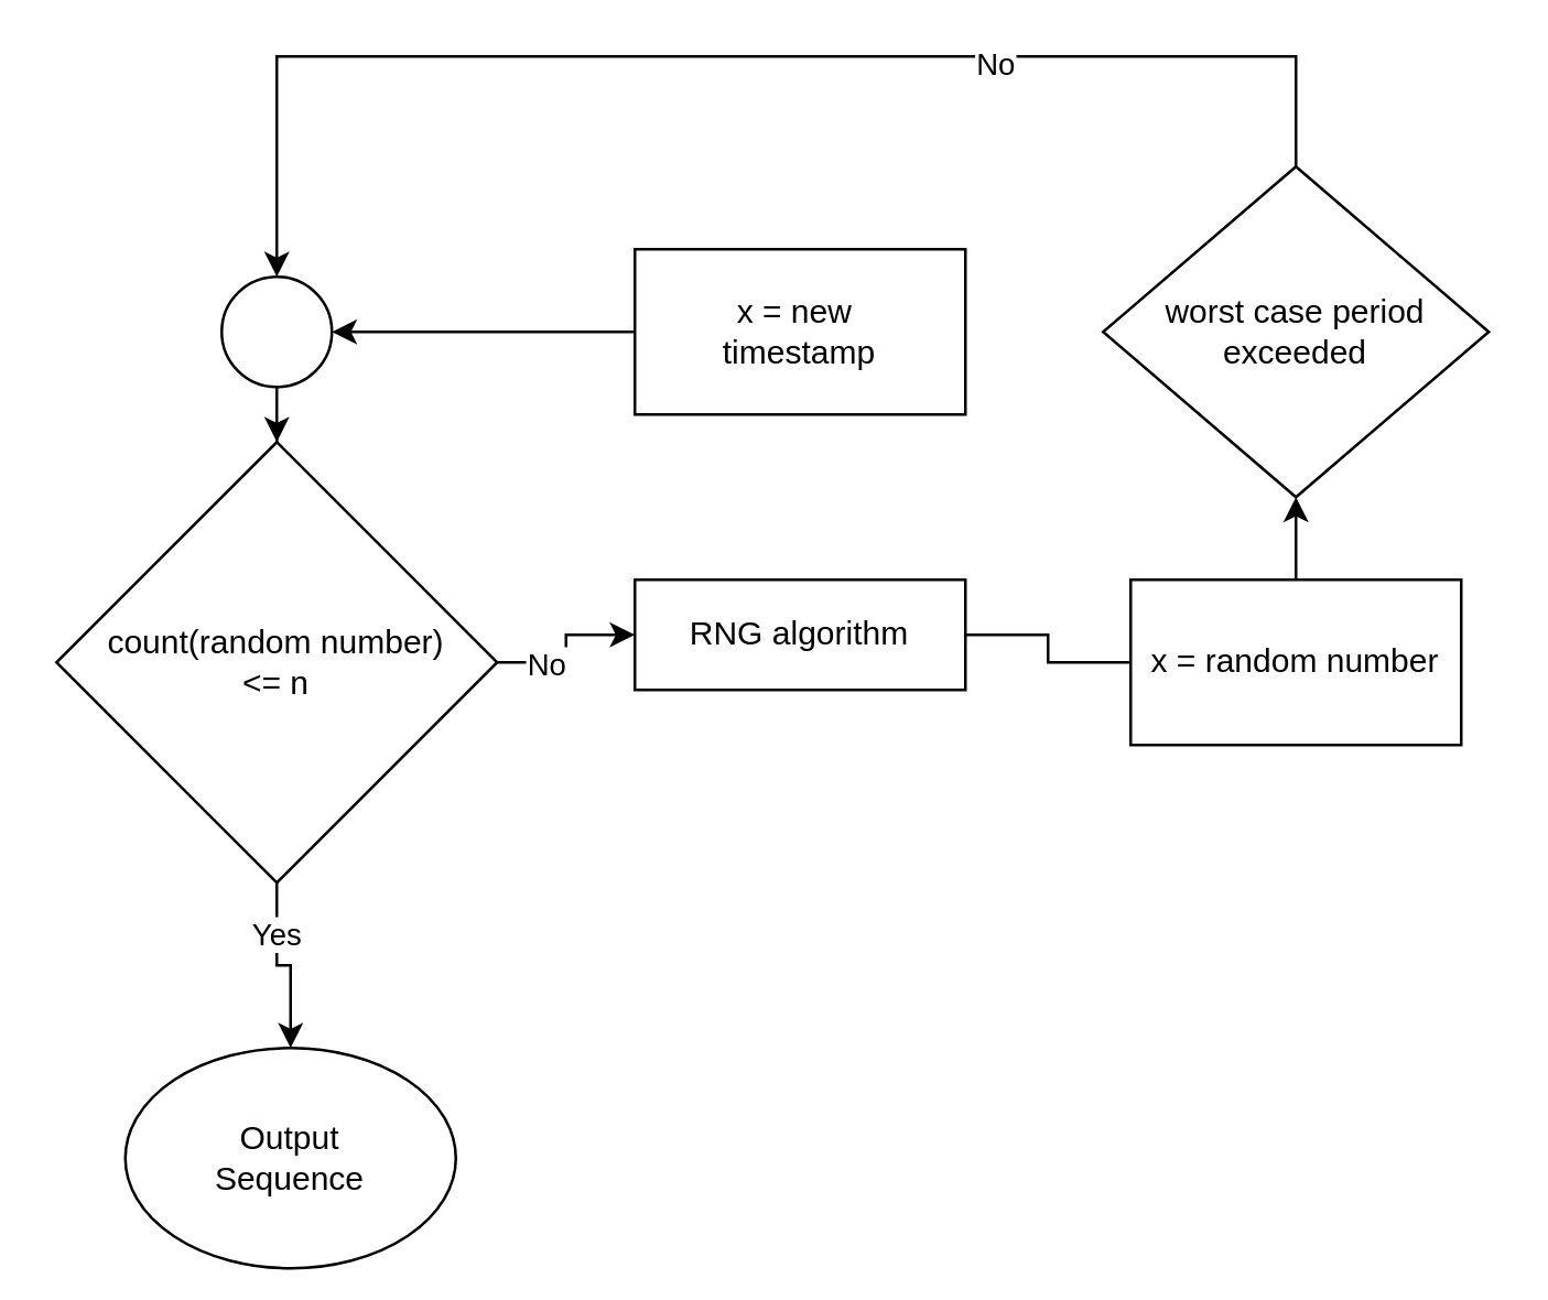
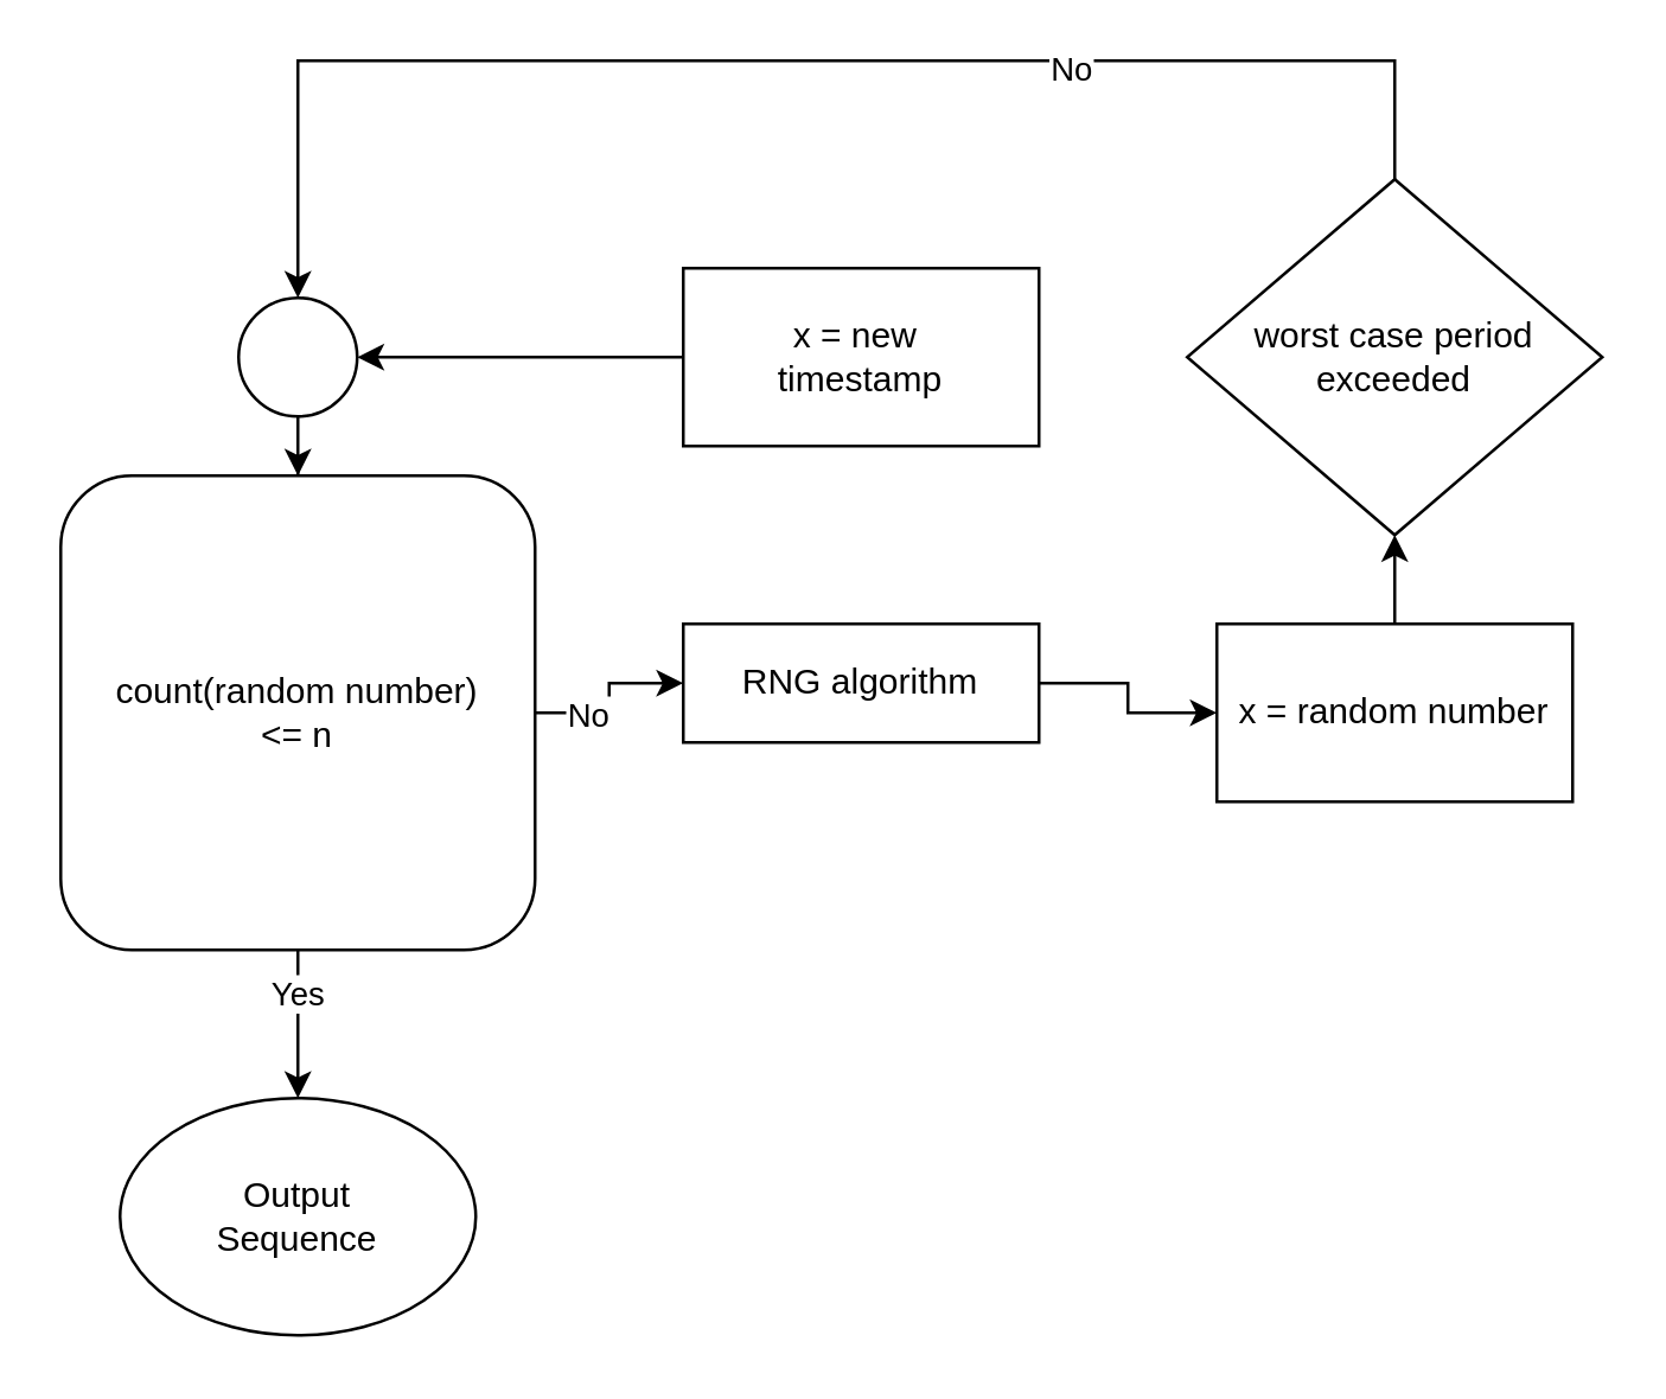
  <mxCell id="0" />
  <mxCell id="1" parent="0" />
- <mxCell id="2" value="" style="edgeStyle=orthogonalEdgeStyle;rounded=0;orthogonalLoop=1;jettySize=auto;html=1;endArrow=none;" edge="1" parent="1" source="3" target="5"><mxGeometry relative="1" as="geometry" /></mxCell>
+ <mxCell id="2" value="" style="edgeStyle=orthogonalEdgeStyle;rounded=0;orthogonalLoop=1;jettySize=auto;html=1;" edge="1" parent="1" source="3" target="5"><mxGeometry relative="1" as="geometry" /></mxCell>
  <mxCell id="3" value="RNG algorithm" style="whiteSpace=wrap;html=1;rounded=0;" vertex="1" parent="1"><mxGeometry x="230" y="210" width="120" height="40" as="geometry" /></mxCell>
  <mxCell id="4" value="" style="edgeStyle=orthogonalEdgeStyle;rounded=0;orthogonalLoop=1;jettySize=auto;html=1;" edge="1" parent="1" source="5" target="8"><mxGeometry relative="1" as="geometry" /></mxCell>
  <mxCell id="5" value="x = random number" style="whiteSpace=wrap;html=1;rounded=0;" vertex="1" parent="1"><mxGeometry x="410" y="210" width="120" height="60" as="geometry" /></mxCell>
  <mxCell id="6" style="edgeStyle=orthogonalEdgeStyle;rounded=0;orthogonalLoop=1;jettySize=auto;html=1;entryX=0.5;entryY=0;entryDx=0;entryDy=0;" edge="1" parent="1" source="8" target="17"><mxGeometry relative="1" as="geometry"><Array as="points"><mxPoint x="470" y="20" /><mxPoint x="100" y="20" /></Array></mxGeometry></mxCell>
  <mxCell id="7" value="No" style="edgeLabel;html=1;align=center;verticalAlign=middle;resizable=0;points=[];" vertex="1" connectable="0" parent="6"><mxGeometry x="-0.387" y="3" relative="1" as="geometry"><mxPoint y="-1" as="offset" /></mxGeometry></mxCell>
  <mxCell id="8" value="worst case period exceeded" style="rhombus;whiteSpace=wrap;html=1;rounded=0;" vertex="1" parent="1"><mxGeometry x="400" y="60" width="140" height="120" as="geometry" /></mxCell>
  <mxCell id="9" value="" style="edgeStyle=orthogonalEdgeStyle;rounded=0;orthogonalLoop=1;jettySize=auto;html=1;" edge="1" parent="1" source="10" target="17"><mxGeometry relative="1" as="geometry" /></mxCell>
  <mxCell id="10" value="x = new&amp;nbsp;&lt;div&gt;timestamp&lt;/div&gt;" style="whiteSpace=wrap;html=1;rounded=0;" vertex="1" parent="1"><mxGeometry x="230" y="90" width="120" height="60" as="geometry" /></mxCell>
  <mxCell id="11" value="" style="edgeStyle=orthogonalEdgeStyle;rounded=0;orthogonalLoop=1;jettySize=auto;html=1;" edge="1" parent="1" source="15" target="3"><mxGeometry relative="1" as="geometry" /></mxCell>
  <mxCell id="12" value="No" style="edgeLabel;html=1;align=center;verticalAlign=middle;resizable=0;points=[];" vertex="1" connectable="0" parent="11"><mxGeometry x="-0.418" relative="1" as="geometry"><mxPoint as="offset" /></mxGeometry></mxCell>
  <mxCell id="13" value="" style="edgeStyle=orthogonalEdgeStyle;rounded=0;orthogonalLoop=1;jettySize=auto;html=1;" edge="1" parent="1" source="15" target="18"><mxGeometry relative="1" as="geometry" /></mxCell>
  <mxCell id="14" value="Yes" style="edgeLabel;html=1;align=center;verticalAlign=middle;resizable=0;points=[];" vertex="1" connectable="0" parent="13"><mxGeometry x="-0.432" y="-1" relative="1" as="geometry"><mxPoint as="offset" /></mxGeometry></mxCell>
- <mxCell id="15" value="count(random number)&lt;div&gt;&amp;lt;= n&lt;/div&gt;" style="rhombus;whiteSpace=wrap;html=1;" vertex="1" parent="1"><mxGeometry x="20" y="160" width="160" height="160" as="geometry" /></mxCell>
+ <mxCell id="15" value="count(random number)&lt;div&gt;&amp;lt;= n&lt;/div&gt;" style="whiteSpace=wrap;html=1;rounded=1;" vertex="1" parent="1"><mxGeometry x="20" y="160" width="160" height="160" as="geometry" /></mxCell>
  <mxCell id="16" value="" style="edgeStyle=orthogonalEdgeStyle;rounded=0;orthogonalLoop=1;jettySize=auto;html=1;" edge="1" parent="1" source="17" target="15"><mxGeometry relative="1" as="geometry" /></mxCell>
  <mxCell id="17" value="" style="ellipse;whiteSpace=wrap;html=1;aspect=fixed;" vertex="1" parent="1"><mxGeometry x="80" y="100" width="40" height="40" as="geometry" /></mxCell>
- <mxCell id="18" value="Output&lt;div&gt;Sequence&lt;/div&gt;" style="ellipse;whiteSpace=wrap;html=1;" vertex="1" parent="1"><mxGeometry x="45" y="380" width="120" height="80" as="geometry" /></mxCell>
+ <mxCell id="18" value="Output&lt;div&gt;Sequence&lt;/div&gt;" style="ellipse;whiteSpace=wrap;html=1;" vertex="1" parent="1"><mxGeometry x="40" y="370" width="120" height="80" as="geometry" /></mxCell>
